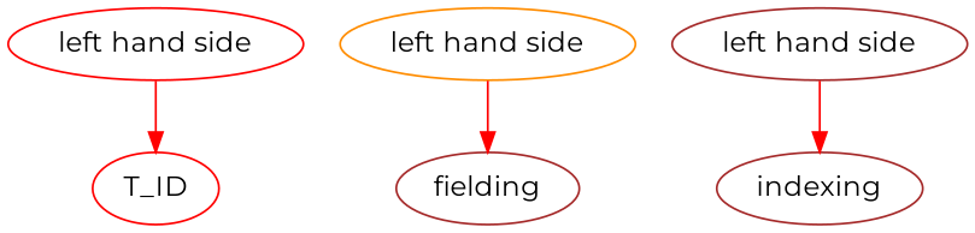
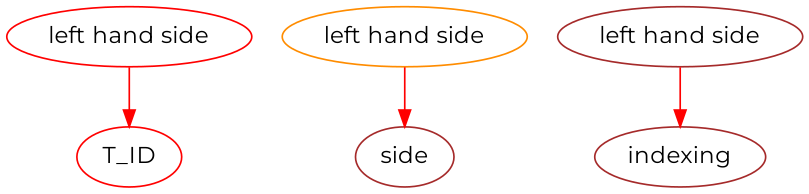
  digraph {
    rankdir=TB
    fontname=Montserrat
    node [color=brown fontname=Montserrat]
    edge [color=red fontname=Montserrat]
    T_ID [color=red]
-   fielding
+   fielding [label=side]
    indexing
    n4 [label="left hand side" color=red]
    n5 [label="left hand side" color=darkorange]
    n6 [label="left hand side"]
    subgraph sub_1 {
      rank=same
      T_ID
      fielding
      indexing
    }
    n4 -> T_ID
    n5 -> fielding
    n6 -> indexing
  }
